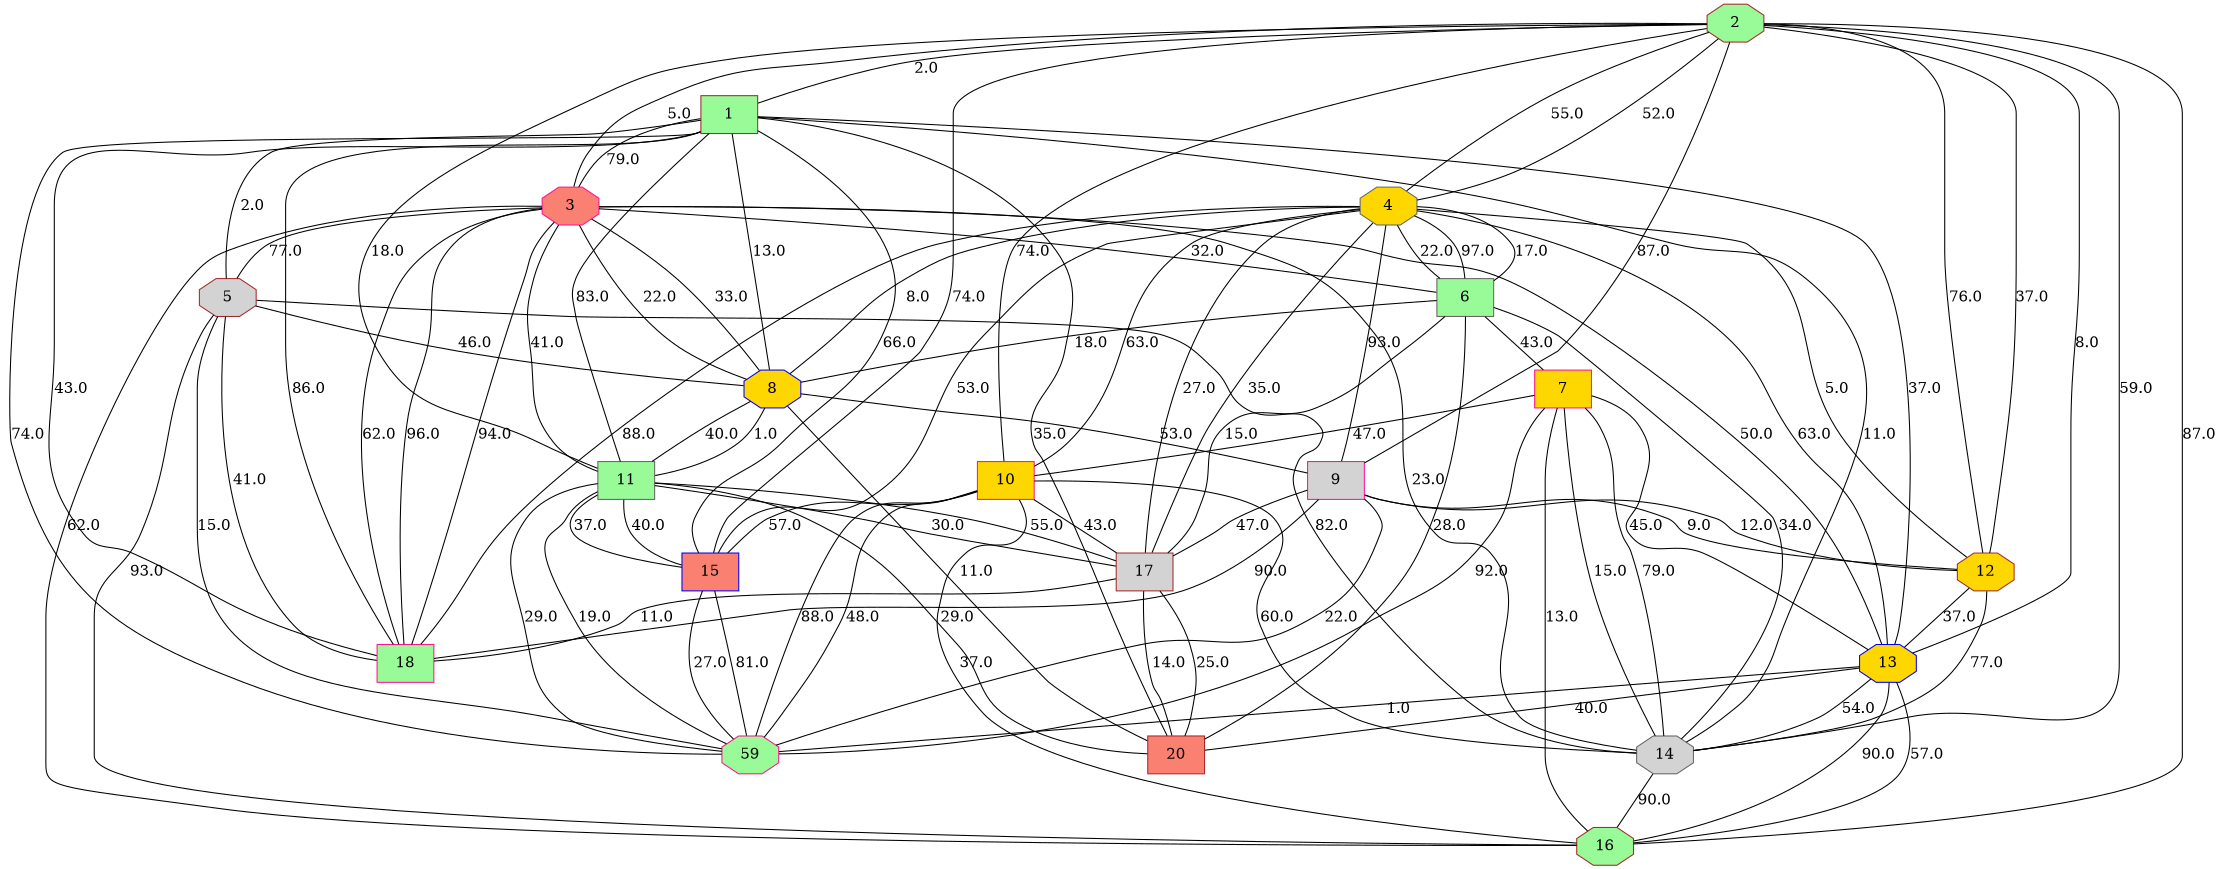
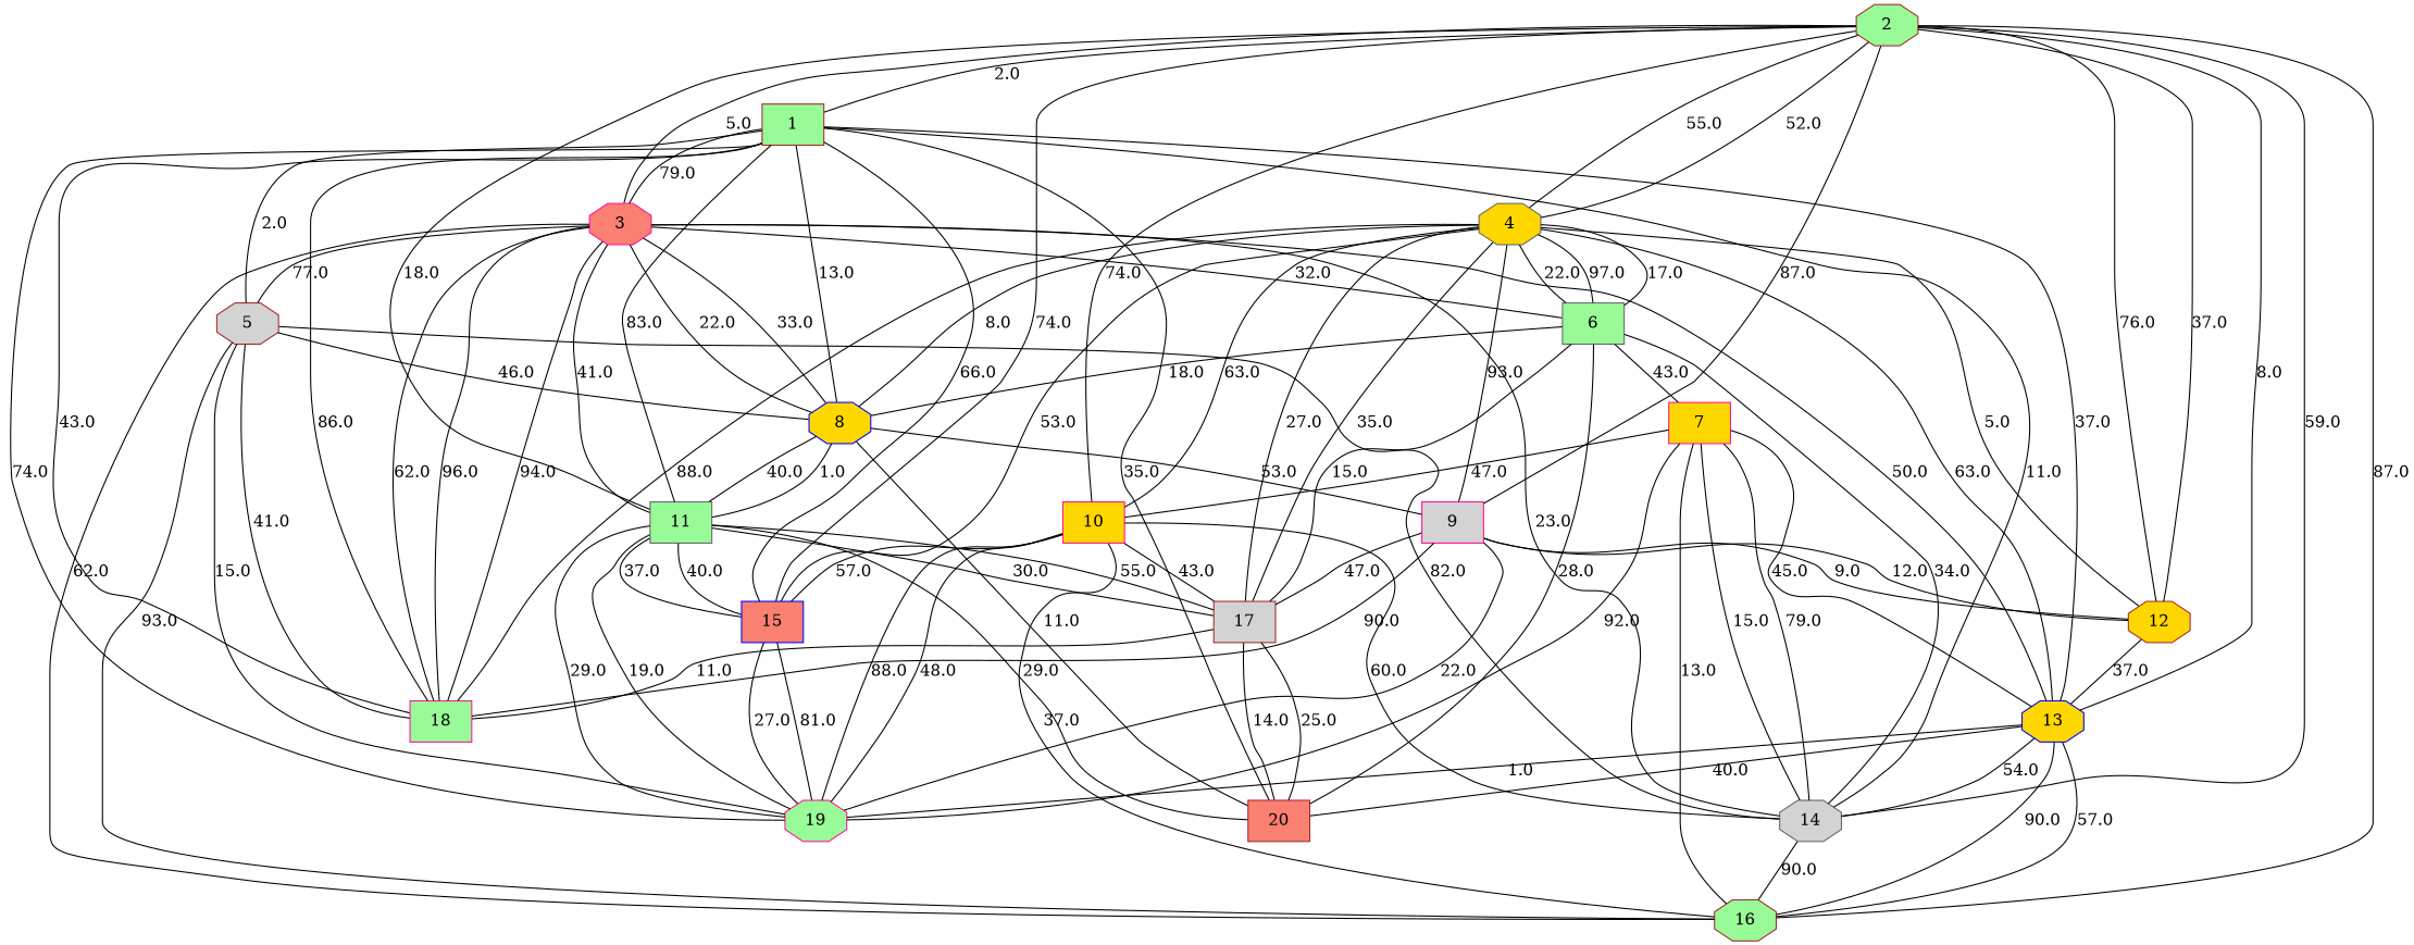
  graph {
    node [color=brown fillcolor=palegreen shape=box style=filled]
    1
    2 [shape=octagon]
    3 [color=deeppink fillcolor=salmon shape=octagon]
    4 [color=gray40 fillcolor=gold shape=octagon]
    12 [fillcolor=gold shape=octagon]
    13 [color=blue fillcolor=gold shape=octagon]
    15 [color=blue fillcolor=salmon]
    16 [shape=octagon]
    11 [color=gray40]
    9 [color=deeppink fillcolor=lightgrey]
    14 [color=gray40 fillcolor=lightgrey shape=octagon]
    10 [color=deeppink fillcolor=gold]
-   19 [color=deeppink shape=octagon label=59]
+   19 [color=deeppink shape=octagon]
    5 [fillcolor=lightgrey shape=octagon]
    18 [color=deeppink]
    20 [fillcolor=salmon]
    8 [color=blue fillcolor=gold shape=octagon]
    6 [color=gray40]
    17 [fillcolor=lightgrey]
    7 [color=deeppink fillcolor=gold]
    1 -- 3 [label=79.0]
    1 -- 13 [label=37.0]
    1 -- 15 [label=66.0]
    1 -- 11 [label=83.0]
    1 -- 14 [label=11.0]
    1 -- 19 [label=74.0]
    1 -- 5 [label=2.0]
    1 -- 18 [label=43.0]
    1 -- 18 [label=86.0]
    1 -- 20 [label=35.0]
    1 -- 8 [label=13.0]
    2 -- 1 [label=2.0]
    2 -- 3 [label=5.0]
    2 -- 4 [label=52.0]
    2 -- 4 [label=55.0]
    2 -- 12 [label=76.0]
    2 -- 12 [label=37.0]
    2 -- 13 [label=8.0]
    2 -- 15 [label=74.0]
    2 -- 16 [label=87.0]
    2 -- 11 [label=18.0]
    2 -- 9 [label=87.0]
    2 -- 14 [label=59.0]
    2 -- 10 [label=74.0]
    3 -- 13 [label=50.0]
    3 -- 16 [label=62.0]
    3 -- 11 [label=41.0]
    3 -- 14 [label=23.0]
    3 -- 5 [label=77.0]
    3 -- 18 [label=96.0]
    3 -- 18 [label=94.0]
    3 -- 18 [label=62.0]
    3 -- 8 [label=22.0]
    3 -- 8 [label=33.0]
    3 -- 6 [label=32.0]
    4 -- 12 [label=5.0]
    4 -- 13 [label=63.0]
    4 -- 15 [label=53.0]
    4 -- 9 [label=93.0]
    4 -- 10 [label=63.0]
    4 -- 18 [label=88.0]
    4 -- 8 [label=8.0]
    4 -- 6 [label=17.0]
    4 -- 6 [label=22.0]
    4 -- 6 [label=97.0]
    4 -- 17 [label=27.0]
    4 -- 17 [label=35.0]
    12 -- 13 [label=37.0]
-   12 -- 14 [label=77.0]
    13 -- 16 [label=90.0]
    13 -- 16 [label=57.0]
    13 -- 14 [label=54.0]
    13 -- 19 [label=1.0]
    13 -- 20 [label=40.0]
    15 -- 19 [label=27.0]
    15 -- 19 [label=81.0]
    11 -- 15 [label=37.0]
    11 -- 15 [label=40.0]
    11 -- 19 [label=29.0]
    11 -- 19 [label=19.0]
    11 -- 20 [label=29.0]
    11 -- 17 [label=30.0]
    11 -- 17 [label=55.0]
    9 -- 12 [label=12.0]
    9 -- 12 [label=9.0]
    9 -- 19 [label=22.0]
    9 -- 18 [label=90.0]
    9 -- 17 [label=47.0]
    14 -- 16 [label=90.0]
    10 -- 15 [label=57.0]
    10 -- 16 [label=37.0]
    10 -- 14 [label=60.0]
    10 -- 19 [label=88.0]
    10 -- 19 [label=48.0]
    10 -- 17 [label=43.0]
    5 -- 16 [label=93.0]
    5 -- 14 [label=82.0]
    5 -- 19 [label=15.0]
    5 -- 18 [label=41.0]
    5 -- 8 [label=46.0]
    8 -- 11 [label=40.0]
    8 -- 11 [label=1.0]
    8 -- 9 [label=53.0]
    8 -- 20 [label=11.0]
    6 -- 14 [label=34.0]
    6 -- 20 [label=28.0]
    6 -- 8 [label=18.0]
    6 -- 17 [label=15.0]
    6 -- 7 [label=43.0]
    17 -- 18 [label=11.0]
    17 -- 20 [label=25.0]
    17 -- 20 [label=14.0]
    7 -- 13 [label=45.0]
    7 -- 16 [label=13.0]
    7 -- 14 [label=79.0]
    7 -- 14 [label=15.0]
    7 -- 10 [label=47.0]
    7 -- 19 [label=92.0]
  }
